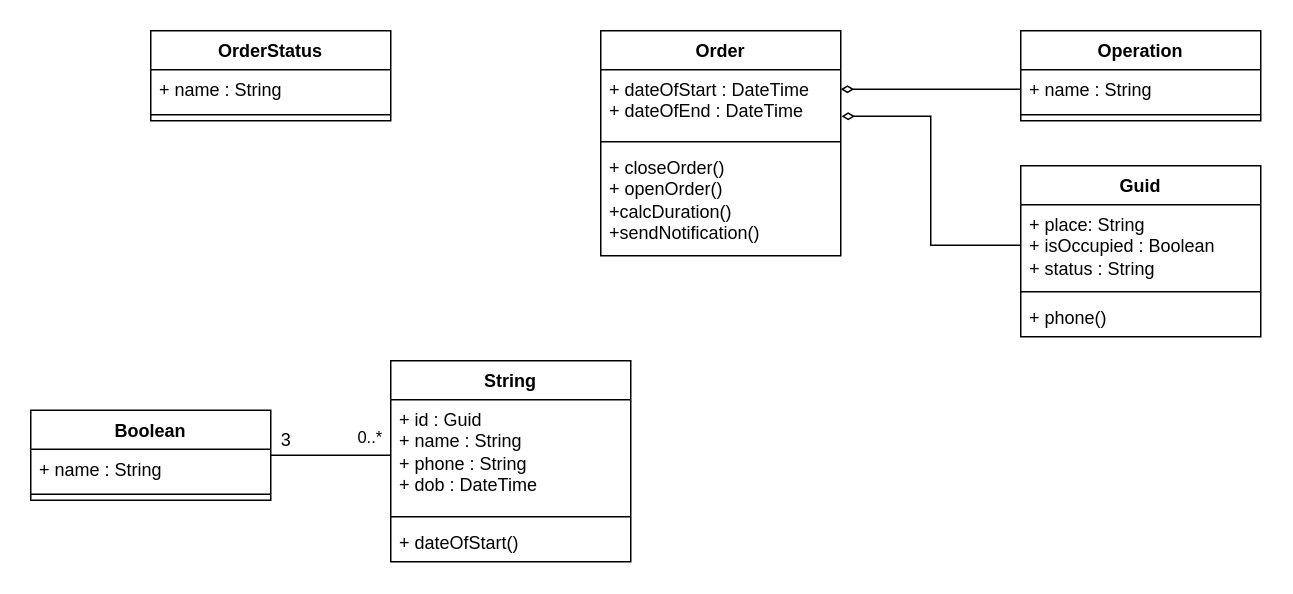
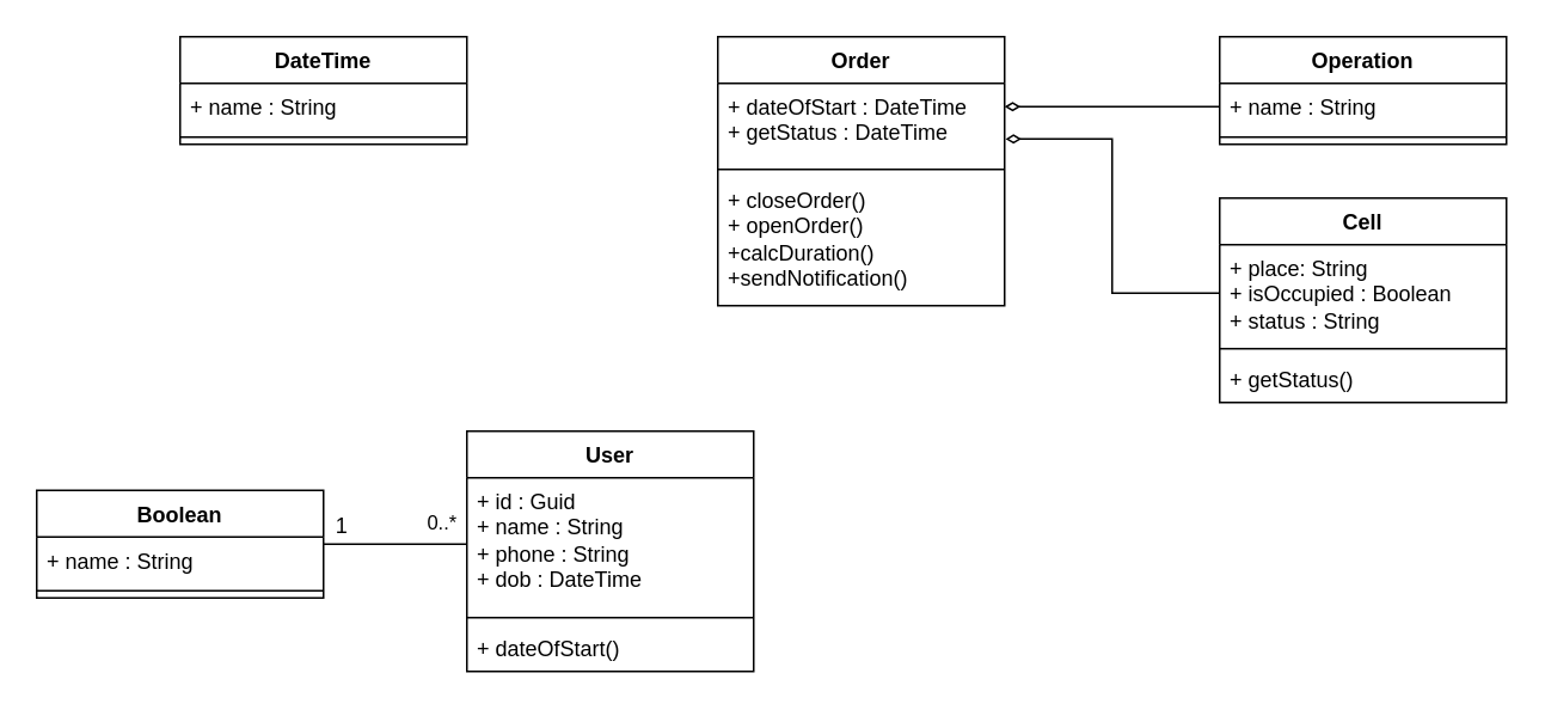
  <mxCell id="0" />
  <mxCell id="1" parent="0" />
  <mxCell id="2" value="Order" style="swimlane;fontStyle=1;align=center;verticalAlign=top;childLayout=stackLayout;horizontal=1;startSize=26;horizontalStack=0;resizeParent=1;resizeParentMax=0;resizeLast=0;collapsible=1;marginBottom=0;whiteSpace=wrap;html=1;" vertex="1" parent="1"><mxGeometry x="400" y="20" width="160" height="150" as="geometry" /></mxCell>
- <mxCell id="3" value="+ dateOfStart : DateTime&lt;div&gt;+ dateOfEnd : DateTime&lt;/div&gt;" style="text;strokeColor=none;fillColor=none;align=left;verticalAlign=top;spacingLeft=4;spacingRight=4;overflow=hidden;rotatable=0;points=[[0,0.5],[1,0.5]];portConstraint=eastwest;whiteSpace=wrap;html=1;" vertex="1" parent="2"><mxGeometry y="26" width="160" height="44" as="geometry" /></mxCell>
+ <mxCell id="3" value="+ dateOfStart : DateTime&lt;div&gt;+ getStatus : DateTime&lt;/div&gt;" style="text;strokeColor=none;fillColor=none;align=left;verticalAlign=top;spacingLeft=4;spacingRight=4;overflow=hidden;rotatable=0;points=[[0,0.5],[1,0.5]];portConstraint=eastwest;whiteSpace=wrap;html=1;" vertex="1" parent="2"><mxGeometry y="26" width="160" height="44" as="geometry" /></mxCell>
  <mxCell id="4" value="" style="line;strokeWidth=1;fillColor=none;align=left;verticalAlign=middle;spacingTop=-1;spacingLeft=3;spacingRight=3;rotatable=0;labelPosition=right;points=[];portConstraint=eastwest;strokeColor=inherit;" vertex="1" parent="2"><mxGeometry y="70" width="160" height="8" as="geometry" /></mxCell>
  <mxCell id="5" value="+ closeOrder()&lt;div&gt;+ openOrder()&lt;/div&gt;&lt;div&gt;+calcDuration()&lt;/div&gt;&lt;div&gt;+sendNotification()&lt;/div&gt;" style="text;strokeColor=none;fillColor=none;align=left;verticalAlign=top;spacingLeft=4;spacingRight=4;overflow=hidden;rotatable=0;points=[[0,0.5],[1,0.5]];portConstraint=eastwest;whiteSpace=wrap;html=1;" vertex="1" parent="2"><mxGeometry y="78" width="160" height="72" as="geometry" /></mxCell>
- <mxCell id="6" value="String" style="swimlane;fontStyle=1;align=center;verticalAlign=top;childLayout=stackLayout;horizontal=1;startSize=26;horizontalStack=0;resizeParent=1;resizeParentMax=0;resizeLast=0;collapsible=1;marginBottom=0;whiteSpace=wrap;html=1;" vertex="1" parent="1"><mxGeometry x="260" y="240" width="160" height="134" as="geometry" /></mxCell>
+ <mxCell id="6" value="User" style="swimlane;fontStyle=1;align=center;verticalAlign=top;childLayout=stackLayout;horizontal=1;startSize=26;horizontalStack=0;resizeParent=1;resizeParentMax=0;resizeLast=0;collapsible=1;marginBottom=0;whiteSpace=wrap;html=1;" vertex="1" parent="1"><mxGeometry x="260" y="240" width="160" height="134" as="geometry" /></mxCell>
  <mxCell id="7" value="+ id : Guid&lt;div&gt;+ name : String&lt;/div&gt;&lt;div&gt;+ phone : String&lt;/div&gt;&lt;div&gt;+ dob : DateTime&lt;/div&gt;" style="text;strokeColor=none;fillColor=none;align=left;verticalAlign=top;spacingLeft=4;spacingRight=4;overflow=hidden;rotatable=0;points=[[0,0.5],[1,0.5]];portConstraint=eastwest;whiteSpace=wrap;html=1;" vertex="1" parent="6"><mxGeometry y="26" width="160" height="74" as="geometry" /></mxCell>
  <mxCell id="8" value="" style="line;strokeWidth=1;fillColor=none;align=left;verticalAlign=middle;spacingTop=-1;spacingLeft=3;spacingRight=3;rotatable=0;labelPosition=right;points=[];portConstraint=eastwest;strokeColor=inherit;" vertex="1" parent="6"><mxGeometry y="100" width="160" height="8" as="geometry" /></mxCell>
  <mxCell id="9" value="+ dateOfStart()" style="text;strokeColor=none;fillColor=none;align=left;verticalAlign=top;spacingLeft=4;spacingRight=4;overflow=hidden;rotatable=0;points=[[0,0.5],[1,0.5]];portConstraint=eastwest;whiteSpace=wrap;html=1;" vertex="1" parent="6"><mxGeometry y="108" width="160" height="26" as="geometry" /></mxCell>
- <mxCell id="10" value="Guid" style="swimlane;fontStyle=1;align=center;verticalAlign=top;childLayout=stackLayout;horizontal=1;startSize=26;horizontalStack=0;resizeParent=1;resizeParentMax=0;resizeLast=0;collapsible=1;marginBottom=0;whiteSpace=wrap;html=1;" vertex="1" parent="1"><mxGeometry x="680" y="110" width="160" height="114" as="geometry" /></mxCell>
+ <mxCell id="10" value="Cell" style="swimlane;fontStyle=1;align=center;verticalAlign=top;childLayout=stackLayout;horizontal=1;startSize=26;horizontalStack=0;resizeParent=1;resizeParentMax=0;resizeLast=0;collapsible=1;marginBottom=0;whiteSpace=wrap;html=1;" vertex="1" parent="1"><mxGeometry x="680" y="110" width="160" height="114" as="geometry" /></mxCell>
  <mxCell id="11" value="+ place: String&lt;div&gt;+ isOccupied : Boolean&lt;/div&gt;&lt;div&gt;+ status : String&lt;/div&gt;" style="text;strokeColor=none;fillColor=none;align=left;verticalAlign=top;spacingLeft=4;spacingRight=4;overflow=hidden;rotatable=0;points=[[0,0.5],[1,0.5]];portConstraint=eastwest;whiteSpace=wrap;html=1;" vertex="1" parent="10"><mxGeometry y="26" width="160" height="54" as="geometry" /></mxCell>
  <mxCell id="12" value="" style="line;strokeWidth=1;fillColor=none;align=left;verticalAlign=middle;spacingTop=-1;spacingLeft=3;spacingRight=3;rotatable=0;labelPosition=right;points=[];portConstraint=eastwest;strokeColor=inherit;" vertex="1" parent="10"><mxGeometry y="80" width="160" height="8" as="geometry" /></mxCell>
- <mxCell id="13" value="+ phone()" style="text;strokeColor=none;fillColor=none;align=left;verticalAlign=top;spacingLeft=4;spacingRight=4;overflow=hidden;rotatable=0;points=[[0,0.5],[1,0.5]];portConstraint=eastwest;whiteSpace=wrap;html=1;" vertex="1" parent="10"><mxGeometry y="88" width="160" height="26" as="geometry" /></mxCell>
+ <mxCell id="13" value="+ getStatus()" style="text;strokeColor=none;fillColor=none;align=left;verticalAlign=top;spacingLeft=4;spacingRight=4;overflow=hidden;rotatable=0;points=[[0,0.5],[1,0.5]];portConstraint=eastwest;whiteSpace=wrap;html=1;" vertex="1" parent="10"><mxGeometry y="88" width="160" height="26" as="geometry" /></mxCell>
  <mxCell id="14" value="Operation" style="swimlane;fontStyle=1;align=center;verticalAlign=top;childLayout=stackLayout;horizontal=1;startSize=26;horizontalStack=0;resizeParent=1;resizeParentMax=0;resizeLast=0;collapsible=1;marginBottom=0;whiteSpace=wrap;html=1;" vertex="1" parent="1"><mxGeometry x="680" y="20" width="160" height="60" as="geometry" /></mxCell>
  <mxCell id="15" value="+ name : String" style="text;strokeColor=none;fillColor=none;align=left;verticalAlign=top;spacingLeft=4;spacingRight=4;overflow=hidden;rotatable=0;points=[[0,0.5],[1,0.5]];portConstraint=eastwest;whiteSpace=wrap;html=1;" vertex="1" parent="14"><mxGeometry y="26" width="160" height="26" as="geometry" /></mxCell>
  <mxCell id="16" value="" style="line;strokeWidth=1;fillColor=none;align=left;verticalAlign=middle;spacingTop=-1;spacingLeft=3;spacingRight=3;rotatable=0;labelPosition=right;points=[];portConstraint=eastwest;strokeColor=inherit;" vertex="1" parent="14"><mxGeometry y="52" width="160" height="8" as="geometry" /></mxCell>
  <mxCell id="17" style="edgeStyle=orthogonalEdgeStyle;rounded=0;orthogonalLoop=1;jettySize=auto;html=1;endArrow=none;endFill=0;startArrow=none;startFill=0;" edge="1" parent="1" source="19" target="7"><mxGeometry relative="1" as="geometry" /></mxCell>
  <mxCell id="18" value="0..*" style="edgeLabel;html=1;align=center;verticalAlign=middle;resizable=0;points=[];" vertex="1" connectable="0" parent="17"><mxGeometry x="0.614" y="-1" relative="1" as="geometry"><mxPoint y="-14" as="offset" /></mxGeometry></mxCell>
  <mxCell id="19" value="Boolean" style="swimlane;fontStyle=1;align=center;verticalAlign=top;childLayout=stackLayout;horizontal=1;startSize=26;horizontalStack=0;resizeParent=1;resizeParentMax=0;resizeLast=0;collapsible=1;marginBottom=0;whiteSpace=wrap;html=1;" vertex="1" parent="1"><mxGeometry x="20" y="273" width="160" height="60" as="geometry" /></mxCell>
  <mxCell id="20" value="+ name : String" style="text;strokeColor=none;fillColor=none;align=left;verticalAlign=top;spacingLeft=4;spacingRight=4;overflow=hidden;rotatable=0;points=[[0,0.5],[1,0.5]];portConstraint=eastwest;whiteSpace=wrap;html=1;" vertex="1" parent="19"><mxGeometry y="26" width="160" height="26" as="geometry" /></mxCell>
  <mxCell id="21" value="" style="line;strokeWidth=1;fillColor=none;align=left;verticalAlign=middle;spacingTop=-1;spacingLeft=3;spacingRight=3;rotatable=0;labelPosition=right;points=[];portConstraint=eastwest;strokeColor=inherit;" vertex="1" parent="19"><mxGeometry y="52" width="160" height="8" as="geometry" /></mxCell>
- <mxCell id="22" value="3" style="text;html=1;align=center;verticalAlign=middle;resizable=0;points=[];autosize=1;strokeColor=none;fillColor=none;" vertex="1" parent="1"><mxGeometry x="175" y="278" width="30" height="30" as="geometry" /></mxCell>
- <mxCell id="23" value="OrderStatus" style="swimlane;fontStyle=1;align=center;verticalAlign=top;childLayout=stackLayout;horizontal=1;startSize=26;horizontalStack=0;resizeParent=1;resizeParentMax=0;resizeLast=0;collapsible=1;marginBottom=0;whiteSpace=wrap;html=1;" vertex="1" parent="1"><mxGeometry x="100" y="20" width="160" height="60" as="geometry" /></mxCell>
+ <mxCell id="22" value="1" style="text;html=1;align=center;verticalAlign=middle;resizable=0;points=[];autosize=1;strokeColor=none;fillColor=none;" vertex="1" parent="1"><mxGeometry x="175" y="278" width="30" height="30" as="geometry" /></mxCell>
+ <mxCell id="23" value="DateTime" style="swimlane;fontStyle=1;align=center;verticalAlign=top;childLayout=stackLayout;horizontal=1;startSize=26;horizontalStack=0;resizeParent=1;resizeParentMax=0;resizeLast=0;collapsible=1;marginBottom=0;whiteSpace=wrap;html=1;" vertex="1" parent="1"><mxGeometry x="100" y="20" width="160" height="60" as="geometry" /></mxCell>
  <mxCell id="24" value="+ name : String" style="text;strokeColor=none;fillColor=none;align=left;verticalAlign=top;spacingLeft=4;spacingRight=4;overflow=hidden;rotatable=0;points=[[0,0.5],[1,0.5]];portConstraint=eastwest;whiteSpace=wrap;html=1;" vertex="1" parent="23"><mxGeometry y="26" width="160" height="26" as="geometry" /></mxCell>
  <mxCell id="25" value="" style="line;strokeWidth=1;fillColor=none;align=left;verticalAlign=middle;spacingTop=-1;spacingLeft=3;spacingRight=3;rotatable=0;labelPosition=right;points=[];portConstraint=eastwest;strokeColor=inherit;" vertex="1" parent="23"><mxGeometry y="52" width="160" height="8" as="geometry" /></mxCell>
  <mxCell id="26" style="edgeStyle=orthogonalEdgeStyle;rounded=0;orthogonalLoop=1;jettySize=auto;html=1;exitX=0;exitY=0.5;exitDx=0;exitDy=0;endArrow=diamondThin;endFill=0;" edge="1" parent="1" source="15" target="3"><mxGeometry relative="1" as="geometry"><Array as="points"><mxPoint x="680" y="60" /></Array></mxGeometry></mxCell>
  <mxCell id="27" style="edgeStyle=orthogonalEdgeStyle;rounded=0;orthogonalLoop=1;jettySize=auto;html=1;entryX=1.003;entryY=0.705;entryDx=0;entryDy=0;entryPerimeter=0;endArrow=diamondThin;endFill=0;" edge="1" parent="1" source="11" target="3"><mxGeometry relative="1" as="geometry" /></mxCell>
